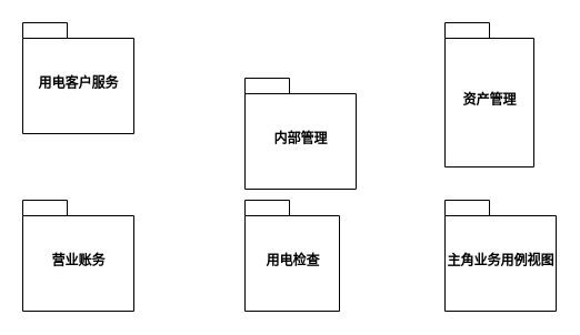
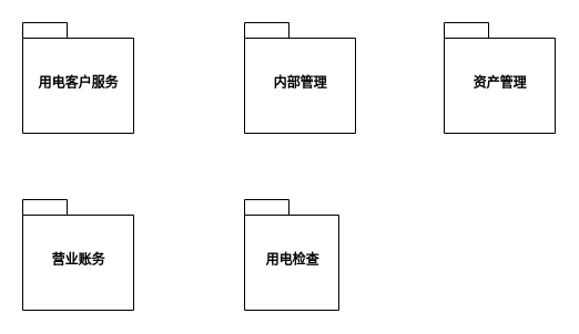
  <mxCell id="0" />
  <mxCell id="1" parent="0" />
  <mxCell id="2" value="用电客户服务" style="shape=folder;fontStyle=1;spacingTop=10;tabWidth=40;tabHeight=14;tabPosition=left;html=1;" vertex="1" parent="1"><mxGeometry x="20" y="20" width="100" height="100" as="geometry" /></mxCell>
- <mxCell id="3" value="内部管理" style="shape=folder;fontStyle=1;spacingTop=10;tabWidth=40;tabHeight=14;tabPosition=left;html=1;" vertex="1" parent="1"><mxGeometry x="220" y="70" width="100" height="100" as="geometry" /></mxCell>
- <mxCell id="4" value="资产管理" style="shape=folder;fontStyle=1;spacingTop=10;tabWidth=40;tabHeight=14;tabPosition=left;html=1;" vertex="1" parent="1"><mxGeometry x="400" y="20" width="80" height="130" as="geometry" /></mxCell>
+ <mxCell id="3" value="内部管理" style="shape=folder;fontStyle=1;spacingTop=10;tabWidth=40;tabHeight=14;tabPosition=left;html=1;" vertex="1" parent="1"><mxGeometry x="220" y="20" width="100" height="100" as="geometry" /></mxCell>
+ <mxCell id="4" value="资产管理" style="shape=folder;fontStyle=1;spacingTop=10;tabWidth=40;tabHeight=14;tabPosition=left;html=1;" vertex="1" parent="1"><mxGeometry x="400" y="20" width="100" height="100" as="geometry" /></mxCell>
  <mxCell id="5" value="营业账务" style="shape=folder;fontStyle=1;spacingTop=10;tabWidth=40;tabHeight=14;tabPosition=left;html=1;" vertex="1" parent="1"><mxGeometry x="20" y="180" width="100" height="100" as="geometry" /></mxCell>
  <mxCell id="6" value="用电检查" style="shape=folder;fontStyle=1;spacingTop=10;tabWidth=40;tabHeight=14;tabPosition=left;html=1;" vertex="1" parent="1"><mxGeometry x="220" y="180" width="85" height="100" as="geometry" /></mxCell>
- <mxCell id="7" value="主角业务用例视图" style="shape=folder;fontStyle=1;spacingTop=10;tabWidth=40;tabHeight=14;tabPosition=left;html=1;" vertex="1" parent="1"><mxGeometry x="400" y="180" width="100" height="100" as="geometry" /></mxCell>
